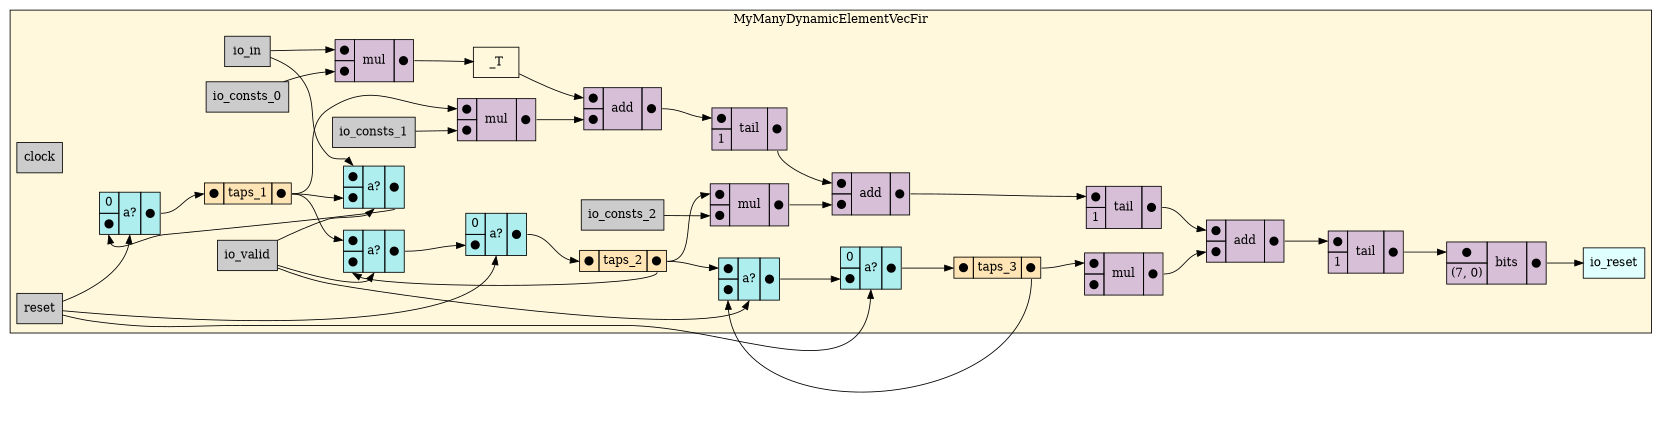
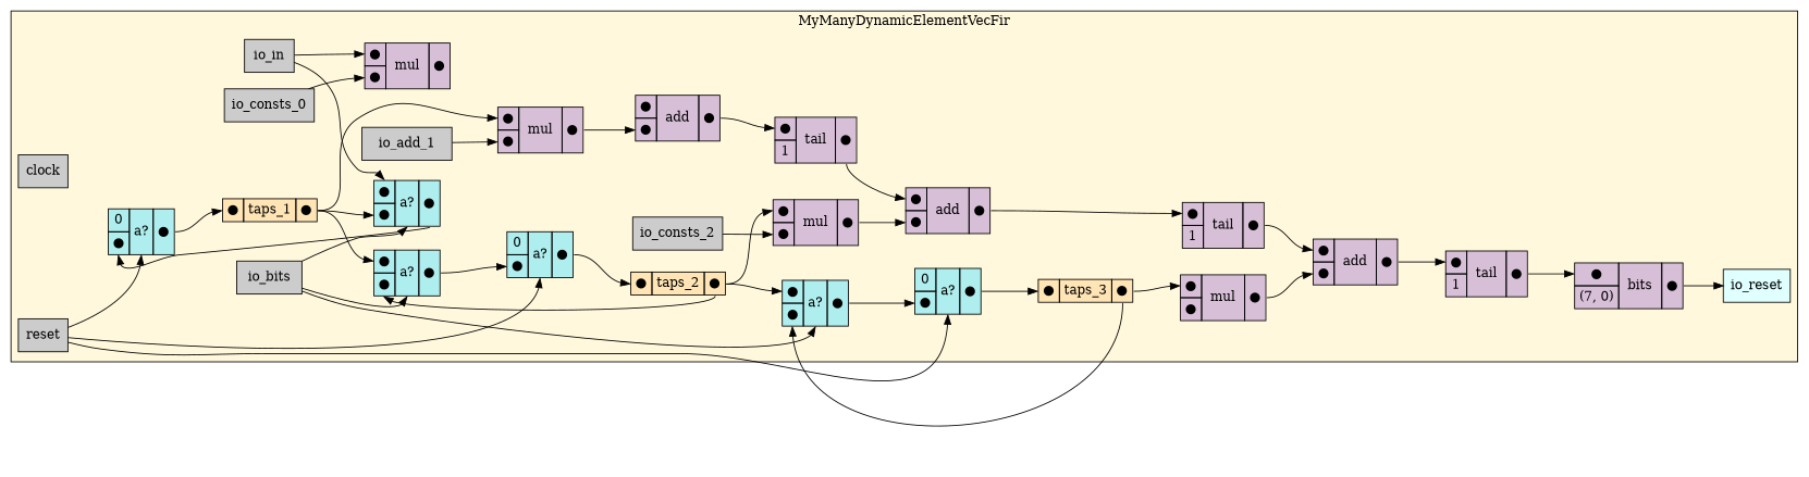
  digraph {
    rankdir=LR
    node [shape=plaintext]
    edge [headport=in1 tailport=out]
    n1 [fillcolor="#CCCCCC" label=clock rank=0 shape=rectangle style=filled]
    n2 [fillcolor="#CCCCCC" label=reset rank=0 shape=rectangle style=filled]
    n3 [label=< <TABLE BORDER="0" CELLBORDER="1" CELLSPACING="0" CELLPADDING="4" BGCOLOR="#AFEEEE">   <TR>     <TD PORT="in1">0</TD>     <TD ROWSPAN="2" PORT="select">a?</TD>     <TD ROWSPAN="2" PORT="out">&#x25cf;</TD>   </TR>   <TR>     <TD PORT="in2">&#x25cf;</TD>   </TR> </TABLE>>]
    n4 [label=< <TABLE BORDER="0" CELLBORDER="1" CELLSPACING="0" CELLPADDING="4" BGCOLOR="#AFEEEE">   <TR>     <TD PORT="in1">0</TD>     <TD ROWSPAN="2" PORT="select">a?</TD>     <TD ROWSPAN="2" PORT="out">&#x25cf;</TD>   </TR>   <TR>     <TD PORT="in2">&#x25cf;</TD>   </TR> </TABLE>>]
    n5 [label=< <TABLE BORDER="0" CELLBORDER="1" CELLSPACING="0" CELLPADDING="4" BGCOLOR="#AFEEEE">   <TR>     <TD PORT="in1">0</TD>     <TD ROWSPAN="2" PORT="select">a?</TD>     <TD ROWSPAN="2" PORT="out">&#x25cf;</TD>   </TR>   <TR>     <TD PORT="in2">&#x25cf;</TD>   </TR> </TABLE>>]
    n6 [fillcolor="#CCCCCC" label=io_in rank=0 shape=rectangle style=filled]
    n7 [label=< <TABLE BORDER="0" CELLBORDER="1" CELLSPACING="0" CELLPADDING="4" BGCOLOR="#D8BFD8">   <TR>     <TD PORT="in1">&#x25cf;</TD>     <TD ROWSPAN="2" > mul </TD>     <TD ROWSPAN="2" PORT="out">&#x25cf;</TD>   </TR>   <TR>     <TD PORT="in2">&#x25cf;</TD>   </TR> </TABLE>>]
    n8 [label=< <TABLE BORDER="0" CELLBORDER="1" CELLSPACING="0" CELLPADDING="4" BGCOLOR="#AFEEEE">   <TR>     <TD PORT="in1">&#x25cf;</TD>     <TD ROWSPAN="2" PORT="select">a?</TD>     <TD ROWSPAN="2" PORT="out">&#x25cf;</TD>   </TR>   <TR>     <TD PORT="in2">&#x25cf;</TD>   </TR> </TABLE>>]
-   n9 [fillcolor="#CCCCCC" label=io_valid rank=0 shape=rectangle style=filled]
+   n9 [fillcolor="#CCCCCC" label=io_bits rank=0 shape=rectangle style=filled]
    n10 [label=< <TABLE BORDER="0" CELLBORDER="1" CELLSPACING="0" CELLPADDING="4" BGCOLOR="#AFEEEE">   <TR>     <TD PORT="in1">&#x25cf;</TD>     <TD ROWSPAN="2" PORT="select">a?</TD>     <TD ROWSPAN="2" PORT="out">&#x25cf;</TD>   </TR>   <TR>     <TD PORT="in2">&#x25cf;</TD>   </TR> </TABLE>>]
    n11 [label=< <TABLE BORDER="0" CELLBORDER="1" CELLSPACING="0" CELLPADDING="4" BGCOLOR="#AFEEEE">   <TR>     <TD PORT="in1">&#x25cf;</TD>     <TD ROWSPAN="2" PORT="select">a?</TD>     <TD ROWSPAN="2" PORT="out">&#x25cf;</TD>   </TR>   <TR>     <TD PORT="in2">&#x25cf;</TD>   </TR> </TABLE>>]
    n12 [fillcolor="#CCCCCC" label=io_consts_0 rank=0 shape=rectangle style=filled]
-   n13 [fillcolor="#CCCCCC" label=io_consts_1 rank=0 shape=rectangle style=filled]
+   n13 [fillcolor="#CCCCCC" label=io_add_1 rank=0 shape=rectangle style=filled]
    n14 [label=< <TABLE BORDER="0" CELLBORDER="1" CELLSPACING="0" CELLPADDING="4" BGCOLOR="#D8BFD8">   <TR>     <TD PORT="in1">&#x25cf;</TD>     <TD ROWSPAN="2" > mul </TD>     <TD ROWSPAN="2" PORT="out">&#x25cf;</TD>   </TR>   <TR>     <TD PORT="in2">&#x25cf;</TD>   </TR> </TABLE>>]
    n15 [fillcolor="#CCCCCC" label=io_consts_2 rank=0 shape=rectangle style=filled]
    n16 [label=< <TABLE BORDER="0" CELLBORDER="1" CELLSPACING="0" CELLPADDING="4" BGCOLOR="#D8BFD8">   <TR>     <TD PORT="in1">&#x25cf;</TD>     <TD ROWSPAN="2" > mul </TD>     <TD ROWSPAN="2" PORT="out">&#x25cf;</TD>   </TR>   <TR>     <TD PORT="in2">&#x25cf;</TD>   </TR> </TABLE>>]
    n17 [label=< <TABLE BORDER="0" CELLBORDER="1" CELLSPACING="0" CELLPADDING="4" BGCOLOR="#D8BFD8">   <TR>     <TD PORT="in1">&#x25cf;</TD>     <TD ROWSPAN="2" > mul </TD>     <TD ROWSPAN="2" PORT="out">&#x25cf;</TD>   </TR>   <TR>     <TD PORT="in2">&#x25cf;</TD>   </TR> </TABLE>>]
    n18 [fillcolor="#E0FFFF" label=io_reset rank=1000 shape=rectangle style=filled]
    n19 [label=< <TABLE BORDER="0" CELLBORDER="1" CELLSPACING="0" CELLPADDING="4" BGCOLOR="#FFE4B5">   <TR>     <TD PORT="in">&#x25cf;</TD>     <TD>taps_1</TD>     <TD PORT="out">&#x25cf;</TD>   </TR> </TABLE>>]
    n20 [label=< <TABLE BORDER="0" CELLBORDER="1" CELLSPACING="0" CELLPADDING="4" BGCOLOR="#FFE4B5">   <TR>     <TD PORT="in">&#x25cf;</TD>     <TD>taps_2</TD>     <TD PORT="out">&#x25cf;</TD>   </TR> </TABLE>>]
    n21 [label=< <TABLE BORDER="0" CELLBORDER="1" CELLSPACING="0" CELLPADDING="4" BGCOLOR="#FFE4B5">   <TR>     <TD PORT="in">&#x25cf;</TD>     <TD>taps_3</TD>     <TD PORT="out">&#x25cf;</TD>   </TR> </TABLE>>]
-   n22 [label=_T shape=rectangle]
    n23 [label=< <TABLE BORDER="0" CELLBORDER="1" CELLSPACING="0" CELLPADDING="4" BGCOLOR="#D8BFD8">   <TR>     <TD PORT="in1">&#x25cf;</TD>     <TD ROWSPAN="2" > add </TD>     <TD ROWSPAN="2" PORT="out">&#x25cf;</TD>   </TR>   <TR>     <TD PORT="in2">&#x25cf;</TD>   </TR> </TABLE>>]
    n24 [label=< <TABLE BORDER="0" CELLBORDER="1" CELLSPACING="0" CELLPADDING="4" BGCOLOR="#D8BFD8">   <TR>     <TD PORT="in1">&#x25cf;</TD>     <TD ROWSPAN="2" > bits </TD>     <TD ROWSPAN="2" PORT="out">&#x25cf;</TD>   </TR>   <TR>     <TD>(7, 0)</TD>   </TR> </TABLE>>]
    n25 [label=< <TABLE BORDER="0" CELLBORDER="1" CELLSPACING="0" CELLPADDING="4" BGCOLOR="#D8BFD8">   <TR>     <TD PORT="in1">&#x25cf;</TD>     <TD ROWSPAN="2" > tail </TD>     <TD ROWSPAN="2" PORT="out">&#x25cf;</TD>   </TR>   <TR>     <TD>1</TD>   </TR> </TABLE>>]
    n26 [label=< <TABLE BORDER="0" CELLBORDER="1" CELLSPACING="0" CELLPADDING="4" BGCOLOR="#D8BFD8">   <TR>     <TD PORT="in1">&#x25cf;</TD>     <TD ROWSPAN="2" > add </TD>     <TD ROWSPAN="2" PORT="out">&#x25cf;</TD>   </TR>   <TR>     <TD PORT="in2">&#x25cf;</TD>   </TR> </TABLE>>]
    n27 [label=< <TABLE BORDER="0" CELLBORDER="1" CELLSPACING="0" CELLPADDING="4" BGCOLOR="#D8BFD8">   <TR>     <TD PORT="in1">&#x25cf;</TD>     <TD ROWSPAN="2" > tail </TD>     <TD ROWSPAN="2" PORT="out">&#x25cf;</TD>   </TR>   <TR>     <TD>1</TD>   </TR> </TABLE>>]
    n28 [label=< <TABLE BORDER="0" CELLBORDER="1" CELLSPACING="0" CELLPADDING="4" BGCOLOR="#D8BFD8">   <TR>     <TD PORT="in1">&#x25cf;</TD>     <TD ROWSPAN="2" > add </TD>     <TD ROWSPAN="2" PORT="out">&#x25cf;</TD>   </TR>   <TR>     <TD PORT="in2">&#x25cf;</TD>   </TR> </TABLE>>]
    n29 [label=< <TABLE BORDER="0" CELLBORDER="1" CELLSPACING="0" CELLPADDING="4" BGCOLOR="#D8BFD8">   <TR>     <TD PORT="in1">&#x25cf;</TD>     <TD ROWSPAN="2" > tail </TD>     <TD ROWSPAN="2" PORT="out">&#x25cf;</TD>   </TR>   <TR>     <TD>1</TD>   </TR> </TABLE>>]
    subgraph cluster_1 {
      bgcolor="#FFF8DC"
      label=MyManyDynamicElementVecFir
      n1
      n2
      n3
      n4
      n5
      n6
      n7
      n8
      n9
      n10
      n11
      n12
      n13
      n14
      n15
      n16
      n17
      n18
      n19
      n20
      n21
-     n22
      n23
      n24
      n25
      n26
      n27
      n28
      n29
    }
    n2 -> n3 [headport=select]
    n2 -> n4 [headport=select]
    n2 -> n5 [headport=select]
    n3 -> n19 [headport=in]
    n4 -> n20 [headport=in]
    n5 -> n21 [headport=in]
    n6 -> n7
    n6 -> n8
-   n7 -> n22
    n8 -> n3 [headport=in2]
    n9 -> n8 [headport=select]
    n9 -> n10 [headport=select]
    n9 -> n11 [headport=select]
    n10 -> n4 [headport=in2]
    n11 -> n5 [headport=in2]
    n12 -> n7 [headport=in2]
    n13 -> n14 [headport=in2]
    n14 -> n23 [headport=in2]
    n15 -> n16 [headport=in2]
    n16 -> n28 [headport=in2]
    n17 -> n26 [headport=in2]
    n19 -> n8 [headport=in2]
    n19 -> n10
    n19 -> n14
    n20 -> n10 [headport=in2]
    n20 -> n11
    n20 -> n16
    n21 -> n11 [headport=in2]
    n21 -> n17
-   n22 -> n23
    n23 -> n29
    n24 -> n18
    n25 -> n24
    n26 -> n25
    n27 -> n26
    n28 -> n27
    n29 -> n28
  }
